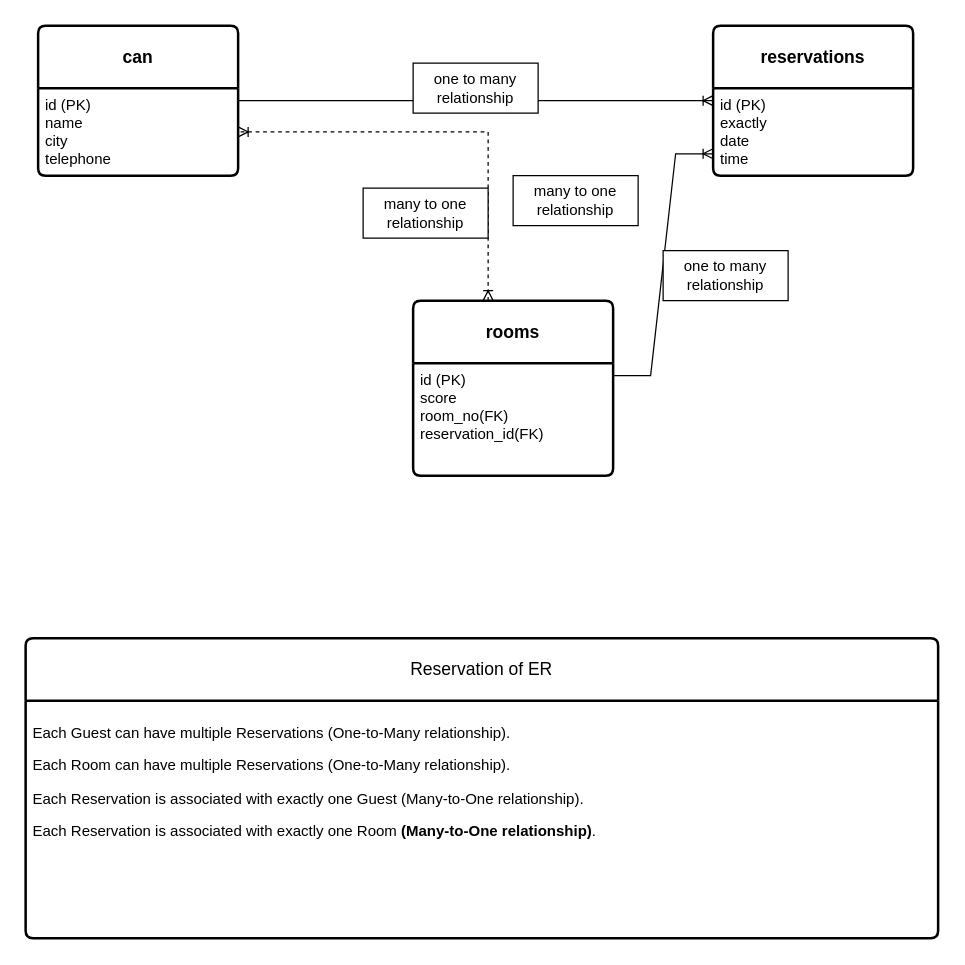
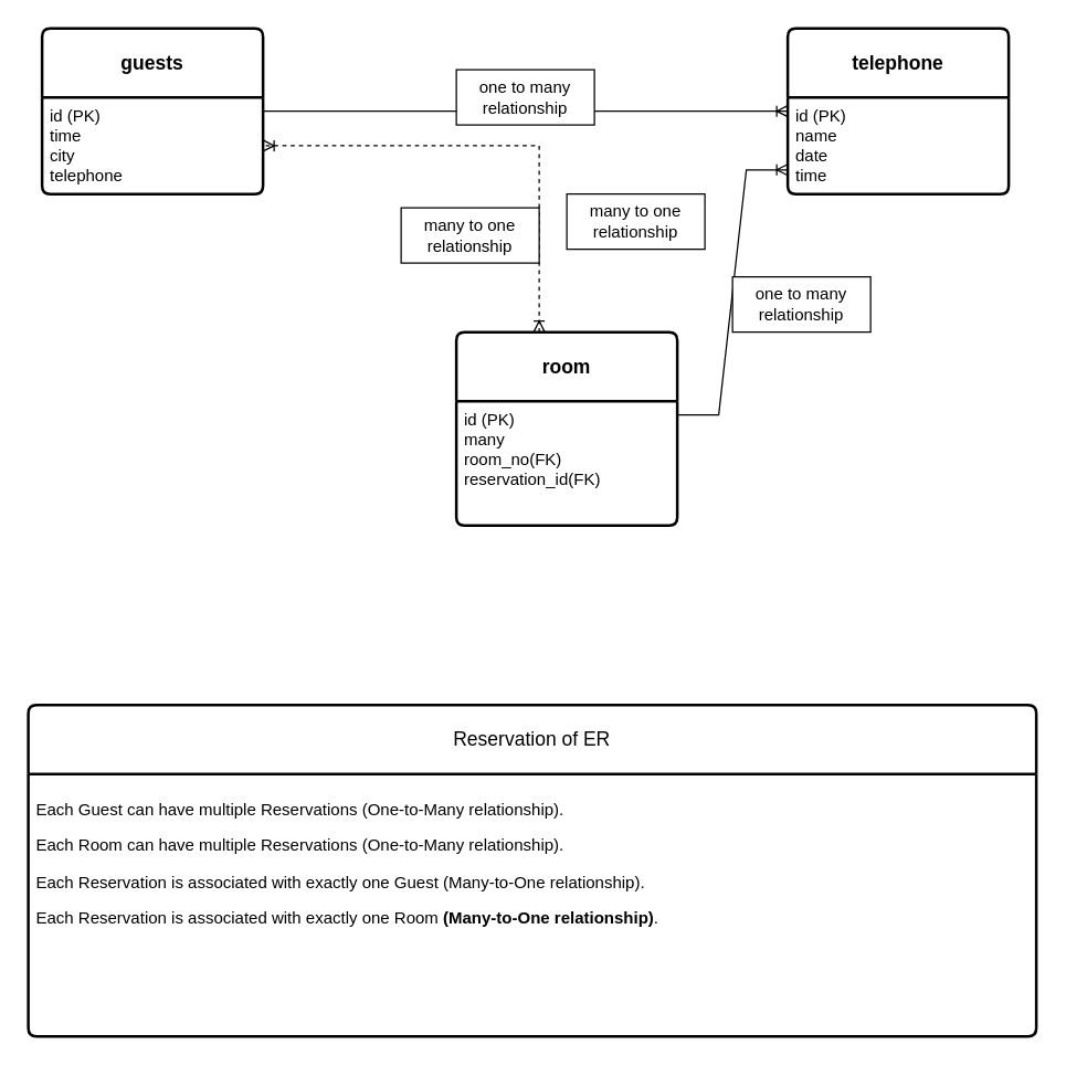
  <mxCell id="0" />
  <mxCell id="1" parent="0" />
- <mxCell id="2" value="&lt;b&gt;can&lt;/b&gt;" style="swimlane;childLayout=stackLayout;horizontal=1;startSize=50;horizontalStack=0;rounded=1;fontSize=14;fontStyle=0;strokeWidth=2;resizeParent=0;resizeLast=1;shadow=0;dashed=0;align=center;arcSize=4;whiteSpace=wrap;html=1;" parent="1" vertex="1"><mxGeometry x="30" y="20" width="160" height="120" as="geometry" /></mxCell>
- <mxCell id="3" value="id (PK)&lt;div&gt;name&lt;/div&gt;&lt;div&gt;city&lt;/div&gt;&lt;div&gt;telephone&lt;/div&gt;" style="align=left;strokeColor=none;fillColor=none;spacingLeft=4;fontSize=12;verticalAlign=top;resizable=0;rotatable=0;part=1;html=1;" parent="2" vertex="1"><mxGeometry y="50" width="160" height="70" as="geometry" /></mxCell>
- <mxCell id="4" value="&lt;b&gt;reservations&lt;/b&gt;" style="swimlane;childLayout=stackLayout;horizontal=1;startSize=50;horizontalStack=0;rounded=1;fontSize=14;fontStyle=0;strokeWidth=2;resizeParent=0;resizeLast=1;shadow=0;dashed=0;align=center;arcSize=4;whiteSpace=wrap;html=1;" parent="1" vertex="1"><mxGeometry x="570" y="20" width="160" height="120" as="geometry" /></mxCell>
- <mxCell id="5" value="id (PK)&lt;div&gt;exactly&lt;/div&gt;&lt;div&gt;date&lt;/div&gt;&lt;div&gt;time&lt;/div&gt;" style="align=left;strokeColor=none;fillColor=none;spacingLeft=4;fontSize=12;verticalAlign=top;resizable=0;rotatable=0;part=1;html=1;" parent="4" vertex="1"><mxGeometry y="50" width="160" height="70" as="geometry" /></mxCell>
- <mxCell id="6" value="&lt;b&gt;rooms&lt;/b&gt;" style="swimlane;childLayout=stackLayout;horizontal=1;startSize=50;horizontalStack=0;rounded=1;fontSize=14;fontStyle=0;strokeWidth=2;resizeParent=0;resizeLast=1;shadow=0;dashed=0;align=center;arcSize=4;whiteSpace=wrap;html=1;" parent="1" vertex="1"><mxGeometry x="330" y="240" width="160" height="140" as="geometry" /></mxCell>
- <mxCell id="7" value="id (PK)&lt;div&gt;&lt;span style=&quot;background-color: initial;&quot;&gt;score&amp;nbsp;&lt;/span&gt;&lt;br&gt;&lt;/div&gt;&lt;div&gt;room_no(FK)&lt;/div&gt;&lt;div&gt;reservation_id(FK)&lt;/div&gt;" style="align=left;strokeColor=none;fillColor=none;spacingLeft=4;fontSize=12;verticalAlign=top;resizable=0;rotatable=0;part=1;html=1;" parent="6" vertex="1"><mxGeometry y="50" width="160" height="90" as="geometry" /></mxCell>
+ <mxCell id="2" value="&lt;b&gt;guests&lt;/b&gt;" style="swimlane;childLayout=stackLayout;horizontal=1;startSize=50;horizontalStack=0;rounded=1;fontSize=14;fontStyle=0;strokeWidth=2;resizeParent=0;resizeLast=1;shadow=0;dashed=0;align=center;arcSize=4;whiteSpace=wrap;html=1;" parent="1" vertex="1"><mxGeometry x="30" y="20" width="160" height="120" as="geometry" /></mxCell>
+ <mxCell id="3" value="id (PK)&lt;div&gt;time&lt;/div&gt;&lt;div&gt;city&lt;/div&gt;&lt;div&gt;telephone&lt;/div&gt;" style="align=left;strokeColor=none;fillColor=none;spacingLeft=4;fontSize=12;verticalAlign=top;resizable=0;rotatable=0;part=1;html=1;" parent="2" vertex="1"><mxGeometry y="50" width="160" height="70" as="geometry" /></mxCell>
+ <mxCell id="4" value="&lt;b&gt;telephone&lt;/b&gt;" style="swimlane;childLayout=stackLayout;horizontal=1;startSize=50;horizontalStack=0;rounded=1;fontSize=14;fontStyle=0;strokeWidth=2;resizeParent=0;resizeLast=1;shadow=0;dashed=0;align=center;arcSize=4;whiteSpace=wrap;html=1;" parent="1" vertex="1"><mxGeometry x="570" y="20" width="160" height="120" as="geometry" /></mxCell>
+ <mxCell id="5" value="id (PK)&lt;div&gt;name&lt;/div&gt;&lt;div&gt;date&lt;/div&gt;&lt;div&gt;time&lt;/div&gt;" style="align=left;strokeColor=none;fillColor=none;spacingLeft=4;fontSize=12;verticalAlign=top;resizable=0;rotatable=0;part=1;html=1;" parent="4" vertex="1"><mxGeometry y="50" width="160" height="70" as="geometry" /></mxCell>
+ <mxCell id="6" value="&lt;b&gt;room&lt;/b&gt;" style="swimlane;childLayout=stackLayout;horizontal=1;startSize=50;horizontalStack=0;rounded=1;fontSize=14;fontStyle=0;strokeWidth=2;resizeParent=0;resizeLast=1;shadow=0;dashed=0;align=center;arcSize=4;whiteSpace=wrap;html=1;" parent="1" vertex="1"><mxGeometry x="330" y="240" width="160" height="140" as="geometry" /></mxCell>
+ <mxCell id="7" value="id (PK)&lt;div&gt;&lt;span style=&quot;background-color: initial;&quot;&gt;many&amp;nbsp;&lt;/span&gt;&lt;br&gt;&lt;/div&gt;&lt;div&gt;room_no(FK)&lt;/div&gt;&lt;div&gt;reservation_id(FK)&lt;/div&gt;" style="align=left;strokeColor=none;fillColor=none;spacingLeft=4;fontSize=12;verticalAlign=top;resizable=0;rotatable=0;part=1;html=1;" parent="6" vertex="1"><mxGeometry y="50" width="160" height="90" as="geometry" /></mxCell>
  <mxCell id="8" value="" style="edgeStyle=orthogonalEdgeStyle;fontSize=12;html=1;endArrow=ERoneToMany;startArrow=ERoneToMany;rounded=0;exitX=0.375;exitY=0;exitDx=0;exitDy=0;exitPerimeter=0;entryX=1;entryY=0.5;entryDx=0;entryDy=0;dashed=1;" parent="1" source="6" target="3" edge="1"><mxGeometry width="100" height="100" relative="1" as="geometry"><mxPoint x="300" y="190" as="sourcePoint" /><mxPoint x="220" y="110" as="targetPoint" /></mxGeometry></mxCell>
  <mxCell id="9" value="" style="edgeStyle=entityRelationEdgeStyle;fontSize=12;html=1;endArrow=ERoneToMany;rounded=0;entryX=0;entryY=0.5;entryDx=0;entryDy=0;" edge="1" parent="1" target="4"><mxGeometry width="100" height="100" relative="1" as="geometry"><mxPoint x="190" y="80" as="sourcePoint" /><mxPoint x="290" as="targetPoint" y="-20" /></mxGeometry></mxCell>
  <mxCell id="10" value="one to many relationship" style="whiteSpace=wrap;html=1;align=center;" vertex="1" parent="1"><mxGeometry x="330" y="50" width="100" height="40" as="geometry" /></mxCell>
  <mxCell id="11" value="" style="edgeStyle=entityRelationEdgeStyle;fontSize=12;html=1;endArrow=ERoneToMany;rounded=0;entryX=0;entryY=0.75;entryDx=0;entryDy=0;" edge="1" parent="1" target="5"><mxGeometry width="100" height="100" relative="1" as="geometry"><mxPoint x="490" y="300" as="sourcePoint" /><mxPoint x="860" y="300" as="targetPoint" /></mxGeometry></mxCell>
  <mxCell id="12" value="one to many relationship" style="whiteSpace=wrap;html=1;align=center;" vertex="1" parent="1"><mxGeometry x="530" y="200" width="100" height="40" as="geometry" /></mxCell>
  <mxCell id="13" value="many to one relationship" style="whiteSpace=wrap;html=1;align=center;" vertex="1" parent="1"><mxGeometry x="290" y="150" width="100" height="40" as="geometry" /></mxCell>
  <mxCell id="14" value="many to one relationship" style="whiteSpace=wrap;html=1;align=center;" vertex="1" parent="1"><mxGeometry x="410" y="140" width="100" height="40" as="geometry" /></mxCell>
  <mxCell id="15" value="Reservation of ER" style="swimlane;childLayout=stackLayout;horizontal=1;startSize=50;horizontalStack=0;rounded=1;fontSize=14;fontStyle=0;strokeWidth=2;resizeParent=0;resizeLast=1;shadow=0;dashed=0;align=center;arcSize=4;whiteSpace=wrap;html=1;" vertex="1" parent="1"><mxGeometry x="20" y="510" width="730" height="240" as="geometry" /></mxCell>
  <mxCell id="16" value="&lt;p class=&quot;MsoNormal&quot;&gt;Each Guest can have multiple Reservations (One-to-Many&amp;nbsp;relationship).&lt;/p&gt;&lt;p class=&quot;MsoNormal&quot;&gt;Each Room can have multiple Reservations (One-to-Many&amp;nbsp;relationship).&lt;/p&gt;&lt;p class=&quot;MsoNormal&quot;&gt;Each Reservation is associated with exactly one Guest&amp;nbsp;(Many-to-One relationship).&lt;/p&gt;&lt;p class=&quot;MsoNormal&quot;&gt;Each Reservation is associated with exactly one Room&amp;nbsp;&lt;b&gt;(Many-to-One relationship)&lt;/b&gt;.&lt;/p&gt;" style="align=left;strokeColor=none;fillColor=none;spacingLeft=4;fontSize=12;verticalAlign=top;resizable=0;rotatable=0;part=1;html=1;" vertex="1" parent="15"><mxGeometry y="50" width="730" height="190" as="geometry" /></mxCell>
